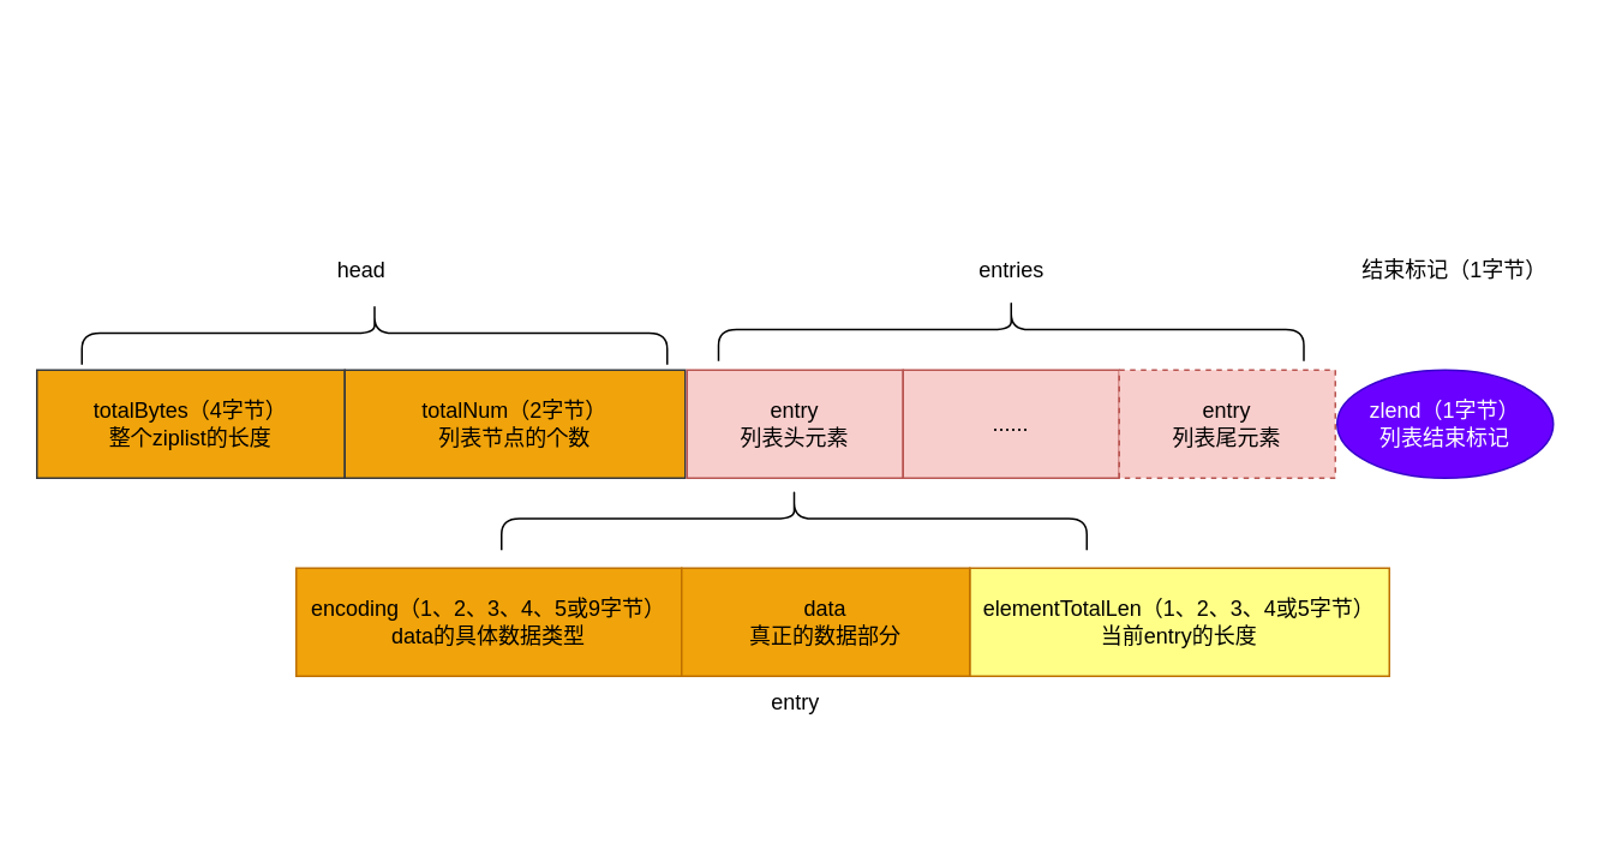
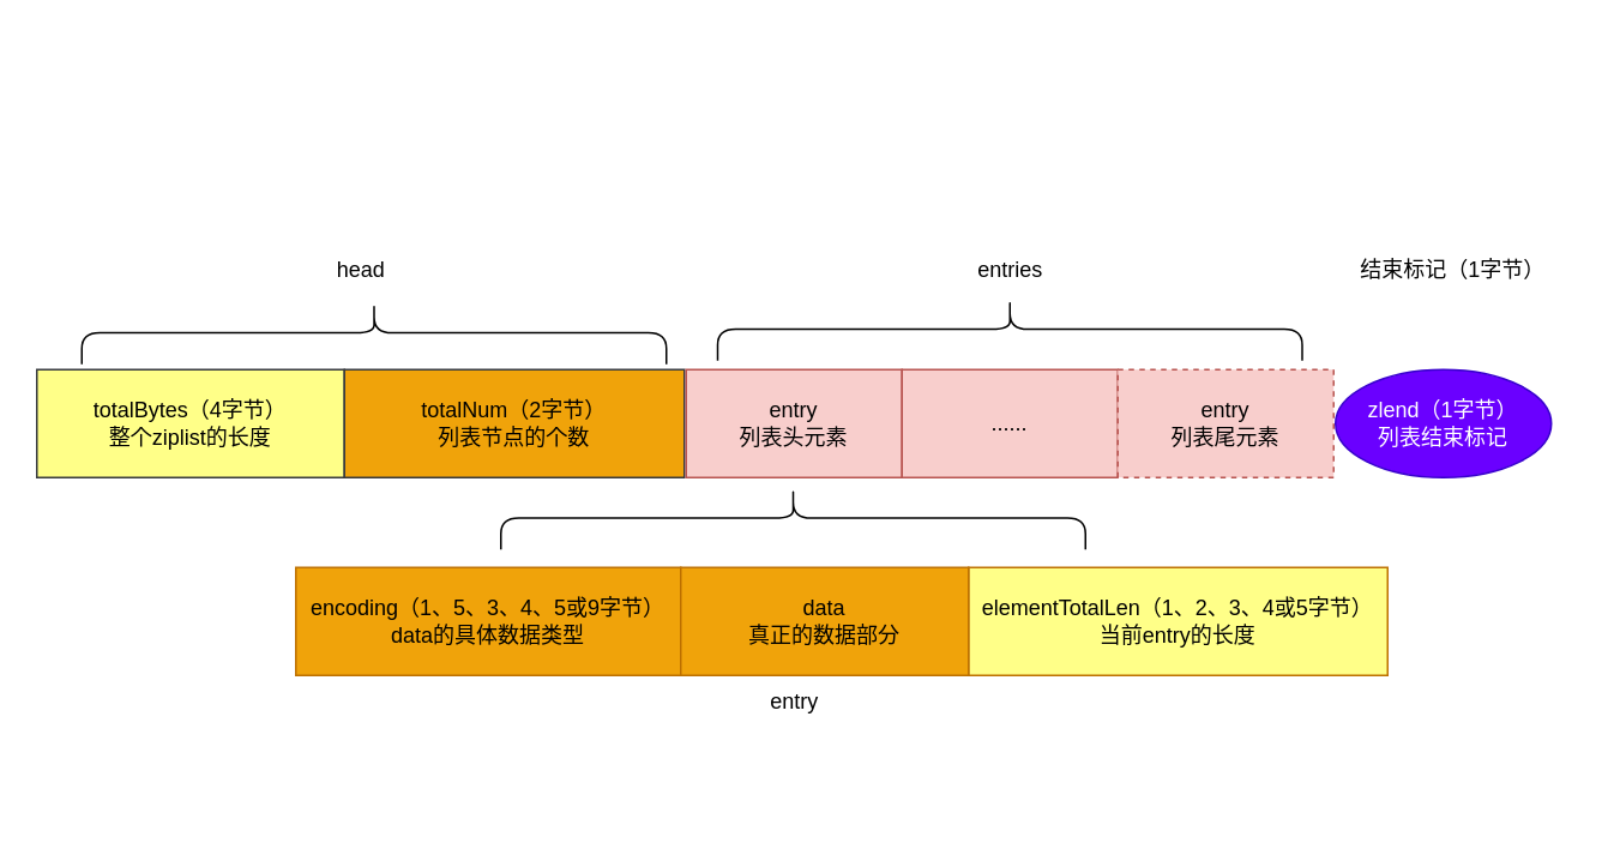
  <mxCell id="0" />
  <mxCell id="1" parent="0" />
- <mxCell id="2" value="totalBytes（4字节）&lt;br&gt;整个ziplist的长度" style="rounded=0;whiteSpace=wrap;html=1;fillColor=#f0a30a;strokeColor=#36393d;" parent="1" vertex="1"><mxGeometry x="20" y="205" width="171" height="60" as="geometry" /></mxCell>
+ <mxCell id="2" value="totalBytes（4字节）&lt;br&gt;整个ziplist的长度" style="rounded=0;whiteSpace=wrap;html=1;fillColor=#ffff88;strokeColor=#36393d;" parent="1" vertex="1"><mxGeometry x="20" y="205" width="171" height="60" as="geometry" /></mxCell>
  <mxCell id="3" value="totalNum（2字节）&lt;br&gt;列表节点的个数" style="rounded=0;whiteSpace=wrap;html=1;fillColor=#f0a30a;strokeColor=#36393d;" parent="1" vertex="1"><mxGeometry x="191" y="205" width="189" height="60" as="geometry" /></mxCell>
  <mxCell id="4" value="" style="shape=curlyBracket;whiteSpace=wrap;html=1;rounded=1;labelPosition=left;verticalLabelPosition=middle;align=right;verticalAlign=middle;rotation=90;" parent="1" vertex="1"><mxGeometry x="543.5" y="20" width="35" height="325" as="geometry" /></mxCell>
  <mxCell id="5" value="head" style="text;html=1;align=center;verticalAlign=middle;resizable=0;points=[];autosize=1;strokeColor=none;fillColor=none;" parent="1" vertex="1"><mxGeometry x="175" y="135" width="50" height="30" as="geometry" /></mxCell>
  <mxCell id="6" value="entry&lt;br&gt;列表头元素" style="rounded=0;whiteSpace=wrap;html=1;fillColor=#f8cecc;strokeColor=#b85450;" parent="1" vertex="1"><mxGeometry x="381" y="205" width="120" height="60" as="geometry" /></mxCell>
  <mxCell id="7" value="......" style="rounded=0;whiteSpace=wrap;html=1;fillColor=#f8cecc;strokeColor=#b85450;" parent="1" vertex="1"><mxGeometry x="501" y="205" width="120" height="60" as="geometry" /></mxCell>
  <mxCell id="8" value="entry&lt;br&gt;列表尾元素" style="rounded=0;whiteSpace=wrap;html=1;fillColor=#f8cecc;strokeColor=#b85450;dashed=1;" parent="1" vertex="1"><mxGeometry x="621" y="205" width="120" height="60" as="geometry" /></mxCell>
  <mxCell id="9" value="zlend（1字节）&lt;br&gt;列表结束标记" style="ellipse;whiteSpace=wrap;html=1;fillColor=#6a00ff;strokeColor=#3700CC;fontColor=#ffffff;" parent="1" vertex="1"><mxGeometry x="742" y="205" width="120" height="60" as="geometry" /></mxCell>
  <mxCell id="10" value="" style="shape=curlyBracket;whiteSpace=wrap;html=1;rounded=1;labelPosition=left;verticalLabelPosition=middle;align=right;verticalAlign=middle;rotation=90;" parent="1" vertex="1"><mxGeometry x="190" y="22" width="35" height="325" as="geometry" /></mxCell>
  <mxCell id="11" value="entries" style="text;html=1;align=center;verticalAlign=middle;resizable=0;points=[];autosize=1;strokeColor=none;fillColor=none;" parent="1" vertex="1"><mxGeometry x="531" y="135" width="60" height="30" as="geometry" /></mxCell>
  <mxCell id="12" value="结束标记（1字节）" style="text;html=1;align=center;verticalAlign=middle;resizable=0;points=[];autosize=1;strokeColor=none;fillColor=none;" parent="1" vertex="1"><mxGeometry x="742" y="135" width="130" height="30" as="geometry" /></mxCell>
  <mxCell id="13" value="elementTotalLen（1、2、3、4或5字节）&lt;br&gt;当前entry的长度" style="rounded=0;whiteSpace=wrap;html=1;fillColor=#ffff88;strokeColor=#BD7000;fontColor=#000000;" parent="1" vertex="1"><mxGeometry x="538" y="315" width="233" height="60" as="geometry" /></mxCell>
- <mxCell id="14" value="encoding（1、2、3、4、5或9字节）&lt;br&gt;data的具体数据类型" style="rounded=0;whiteSpace=wrap;html=1;fillColor=#f0a30a;strokeColor=#BD7000;fontColor=#000000;" parent="1" vertex="1"><mxGeometry x="164" y="315" width="214" height="60" as="geometry" /></mxCell>
+ <mxCell id="14" value="encoding（1、5、3、4、5或9字节）&lt;br&gt;data的具体数据类型" style="rounded=0;whiteSpace=wrap;html=1;fillColor=#f0a30a;strokeColor=#BD7000;fontColor=#000000;" parent="1" vertex="1"><mxGeometry x="164" y="315" width="214" height="60" as="geometry" /></mxCell>
  <mxCell id="15" value="data&lt;br&gt;真正的数据部分" style="rounded=0;whiteSpace=wrap;html=1;fillColor=#f0a30a;strokeColor=#BD7000;fontColor=#000000;" parent="1" vertex="1"><mxGeometry x="378" y="315" width="160" height="60" as="geometry" /></mxCell>
  <mxCell id="16" value="" style="shape=curlyBracket;whiteSpace=wrap;html=1;rounded=1;labelPosition=left;verticalLabelPosition=middle;align=right;verticalAlign=middle;rotation=90;" parent="1" vertex="1"><mxGeometry x="423" y="125" width="35" height="325" as="geometry" /></mxCell>
  <mxCell id="17" value="entry" style="text;html=1;align=center;verticalAlign=middle;resizable=0;points=[];autosize=1;strokeColor=none;fillColor=none;" parent="1" vertex="1"><mxGeometry x="415.5" y="375" width="50" height="30" as="geometry" /></mxCell>
